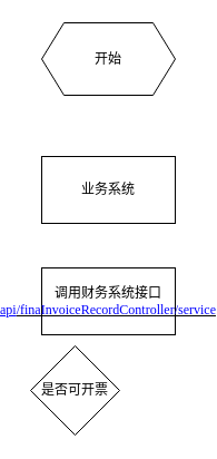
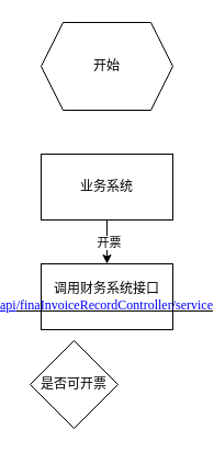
  <mxCell id="0" />
  <mxCell id="1" parent="0" />
- <mxCell id="2" value="开始" style="shape=hexagon;perimeter=hexagonPerimeter2;whiteSpace=wrap;html=1;fixedSize=1;" vertex="1" parent="1"><mxGeometry x="30" y="20" width="120" height="65" as="geometry" /></mxCell>
+ <mxCell id="2" value="开始" style="shape=hexagon;perimeter=hexagonPerimeter2;whiteSpace=wrap;html=1;fixedSize=1;" vertex="1" parent="1"><mxGeometry x="30" y="20" width="120" height="80" as="geometry" /></mxCell>
+ <mxCell id="3" style="edgeStyle=orthogonalEdgeStyle;rounded=0;orthogonalLoop=1;jettySize=auto;html=1;" edge="1" parent="1" source="5" target="6"><mxGeometry relative="1" as="geometry" /></mxCell>
+ <mxCell id="4" value="开票" style="edgeLabel;html=1;align=center;verticalAlign=middle;resizable=0;points=[];" vertex="1" connectable="0" parent="3"><mxGeometry y="1" relative="1" as="geometry"><mxPoint as="offset" /></mxGeometry></mxCell>
  <mxCell id="5" value="业务系统" style="rounded=0;whiteSpace=wrap;html=1;" vertex="1" parent="1"><mxGeometry x="30" y="140" width="120" height="60" as="geometry" /></mxCell>
  <mxCell id="6" value="&lt;span style=&quot;background-color: initial;&quot;&gt;&lt;span style=&quot;&quot; class=&quot;15&quot;&gt;&lt;font style=&quot;&quot;&gt;调用财务系统接口&lt;/font&gt;&lt;font style=&quot;color: rgb(0, 0, 255); font-family: 宋体; text-decoration-line: underline;&quot; face=&quot;Times New Roman&quot;&gt;api&lt;/font&gt;&lt;/span&gt;&lt;/span&gt;&lt;u style=&quot;background-color: initial;&quot;&gt;&lt;span style=&quot;font-family: &amp;quot;Times New Roman&amp;quot;; color: rgb(0, 0, 255);&quot; class=&quot;15&quot;&gt;/finaInvoiceRecordController/service&lt;/span&gt;&lt;/u&gt;" style="rounded=0;whiteSpace=wrap;html=1;" vertex="1" parent="1"><mxGeometry x="30" y="240" width="120" height="60" as="geometry" /></mxCell>
  <mxCell id="7" value="是否可开票" style="rhombus;whiteSpace=wrap;html=1;" vertex="1" parent="1"><mxGeometry x="20" y="310" width="80" height="80" as="geometry" /></mxCell>
